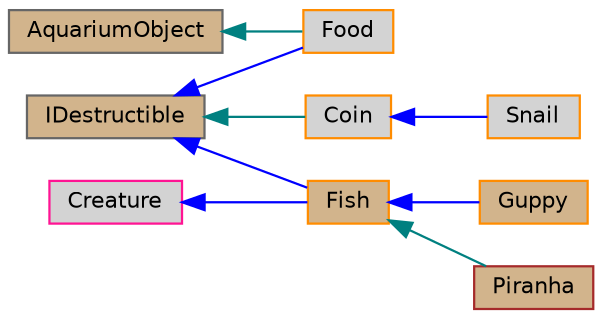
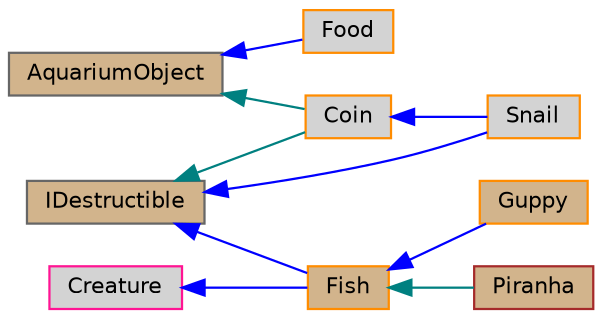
  digraph {
    rankdir=LR
    node [color=darkorange fillcolor=tan fontname=Helvetica fontsize=10 shape=record style=filled]
    edge [color=blue dir=back fontname=Helvetica fontsize=10 labelfontname=Helvetica labelfontsize=10 style=solid]
    n1 [color=gray40 height=0.2 label=AquariumObject width=0.4]
    n2 [fillcolor=lightgrey height=0.2 label=Coin width=0.4]
    n3 [fillcolor=lightgrey height=0.2 label=Food width=0.4]
    n4 [fillcolor=lightgrey height=0.2 label=Snail width=0.4]
    n5 [color=deeppink fillcolor=lightgrey height=0.2 label=Creature width=0.4]
    n6 [height=0.2 label=Fish width=0.4]
    n7 [height=0.2 label=Guppy width=0.4]
    n8 [color=brown height=0.2 label=Piranha width=0.4]
    n9 [color=gray40 height=0.2 label=IDestructible width=0.4]
-   n1 -> n3 [color=teal]
+   n1 -> n2 [color=teal]
+   n1 -> n3
    n2 -> n4
    n5 -> n6
    n6 -> n7
    n6 -> n8 [color=teal]
    n9 -> n2 [color=teal]
-   n9 -> n3
+   n9 -> n4
    n9 -> n6
  }
